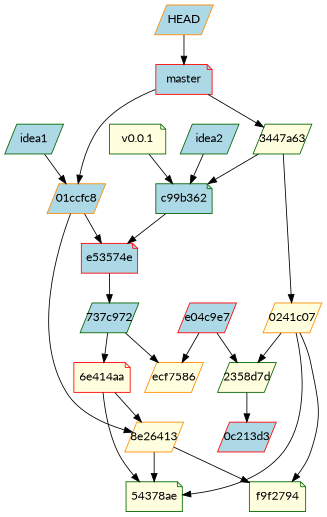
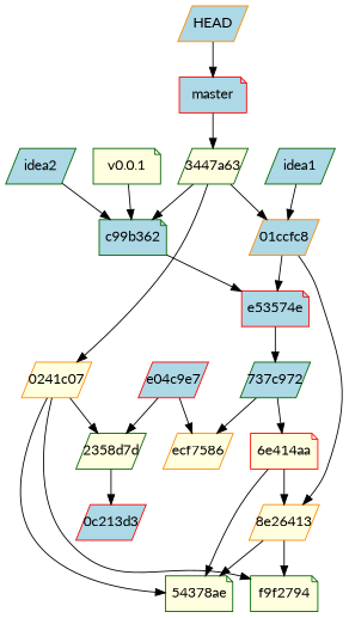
  digraph {
    fontname=Lato
    node [color=darkgreen fillcolor=lightblue fixedsize=true fontname=Lato shape=parallelogram style=filled]
    edge [fontname=Lato]
    n1 [color=darkorange label="01ccfc8" width=0.95]
    n2 [color=darkorange fillcolor=lightyellow label="8e26413" width=0.95]
    n3 [color=red label=e53574e shape=note width=0.95]
    n4 [fillcolor=lightyellow label="54378ae" shape=note width=0.95]
    n5 [fillcolor=lightyellow label=f9f2794 shape=note width=0.95]
    n6 [label="737c972" width=0.95]
    n7 [color=red fillcolor=lightyellow label="6e414aa" shape=note width=0.95]
    n8 [color=darkorange fillcolor=lightyellow label=ecf7586 width=0.95]
    n9 [color=darkorange fillcolor=lightyellow label="0241c07" width=0.95]
    n10 [fillcolor=lightyellow label="2358d7d" width=0.95]
    n11 [color=red label="0c213d3" width=0.95]
    n12 [fillcolor=lightyellow label="3447a63" width=0.95]
    n13 [label=c99b362 shape=note width=0.95]
    n14 [color=red label=e04c9e7 width=0.95]
    n15 [fillcolor=lightyellow label="v0.0.1" shape=note width=0.95]
    n16 [color=darkorange label=HEAD width=0.95]
    n17 [color=red label=master shape=note width=0.95]
    n18 [label=idea1 width=0.95]
    n19 [label=idea2 width=0.95]
    n1 -> n2
    n1 -> n3
    n2 -> n4
    n2 -> n5
    n3 -> n6
    n6 -> n7
    n6 -> n8
    n7 -> n2
    n7 -> n4
    n9 -> n4
    n9 -> n5
    n9 -> n10
    n10 -> n11
-   n17 -> n1
+   n12 -> n1
    n12 -> n9
    n12 -> n13
    n13 -> n3
    n14 -> n8
    n14 -> n10
    n15 -> n13
    n16 -> n17
    n17 -> n12
    n18 -> n1
    n19 -> n13
  }
